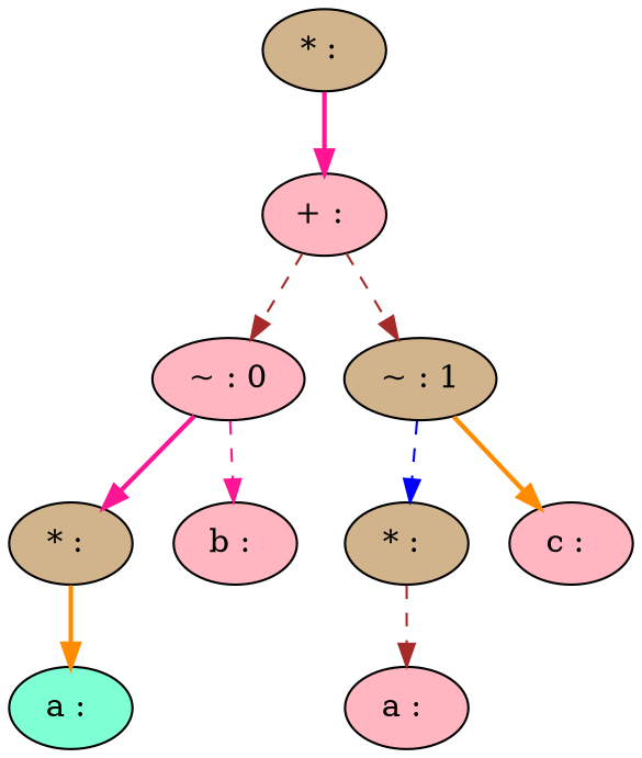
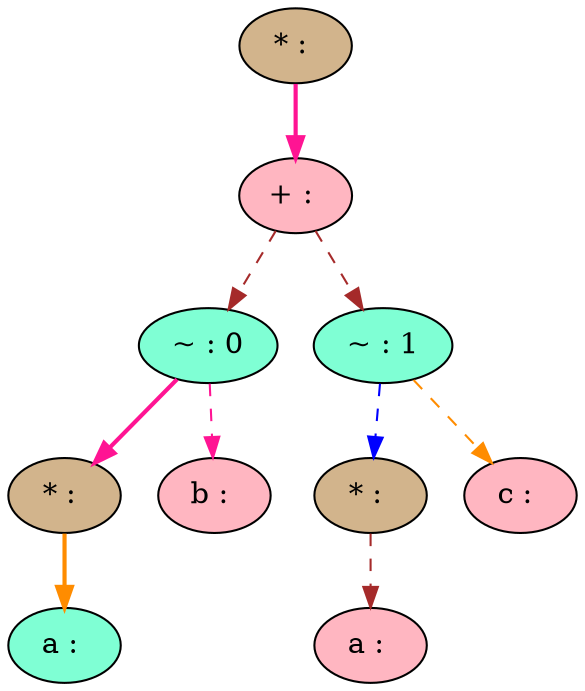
  digraph {
    node [fillcolor=tan style=filled]
    edge [color=deeppink style=dashed]
    n1 [label="* : "]
    n2 [fillcolor=lightpink label="+ : "]
-   n3 [fillcolor=lightpink label="~ : 0"]
-   n4 [label="~ : 1"]
+   n3 [fillcolor=aquamarine label="~ : 0"]
+   n4 [fillcolor=aquamarine label="~ : 1"]
    n5 [label="* : "]
    n6 [fillcolor=lightpink label="b : "]
    n7 [label="* : "]
    n8 [fillcolor=lightpink label="c : "]
    n9 [fillcolor=aquamarine label="a : "]
    n10 [fillcolor=lightpink label="a : "]
    n1 -> n2 [style=bold]
    n2 -> n3 [color=brown]
    n2 -> n4 [color=brown]
    n3 -> n5 [style=bold]
    n3 -> n6
    n4 -> n7 [color=blue]
-   n4 -> n8 [color=darkorange style=bold]
+   n4 -> n8 [color=darkorange]
    n5 -> n9 [color=darkorange style=bold]
    n7 -> n10 [color=brown]
  }
